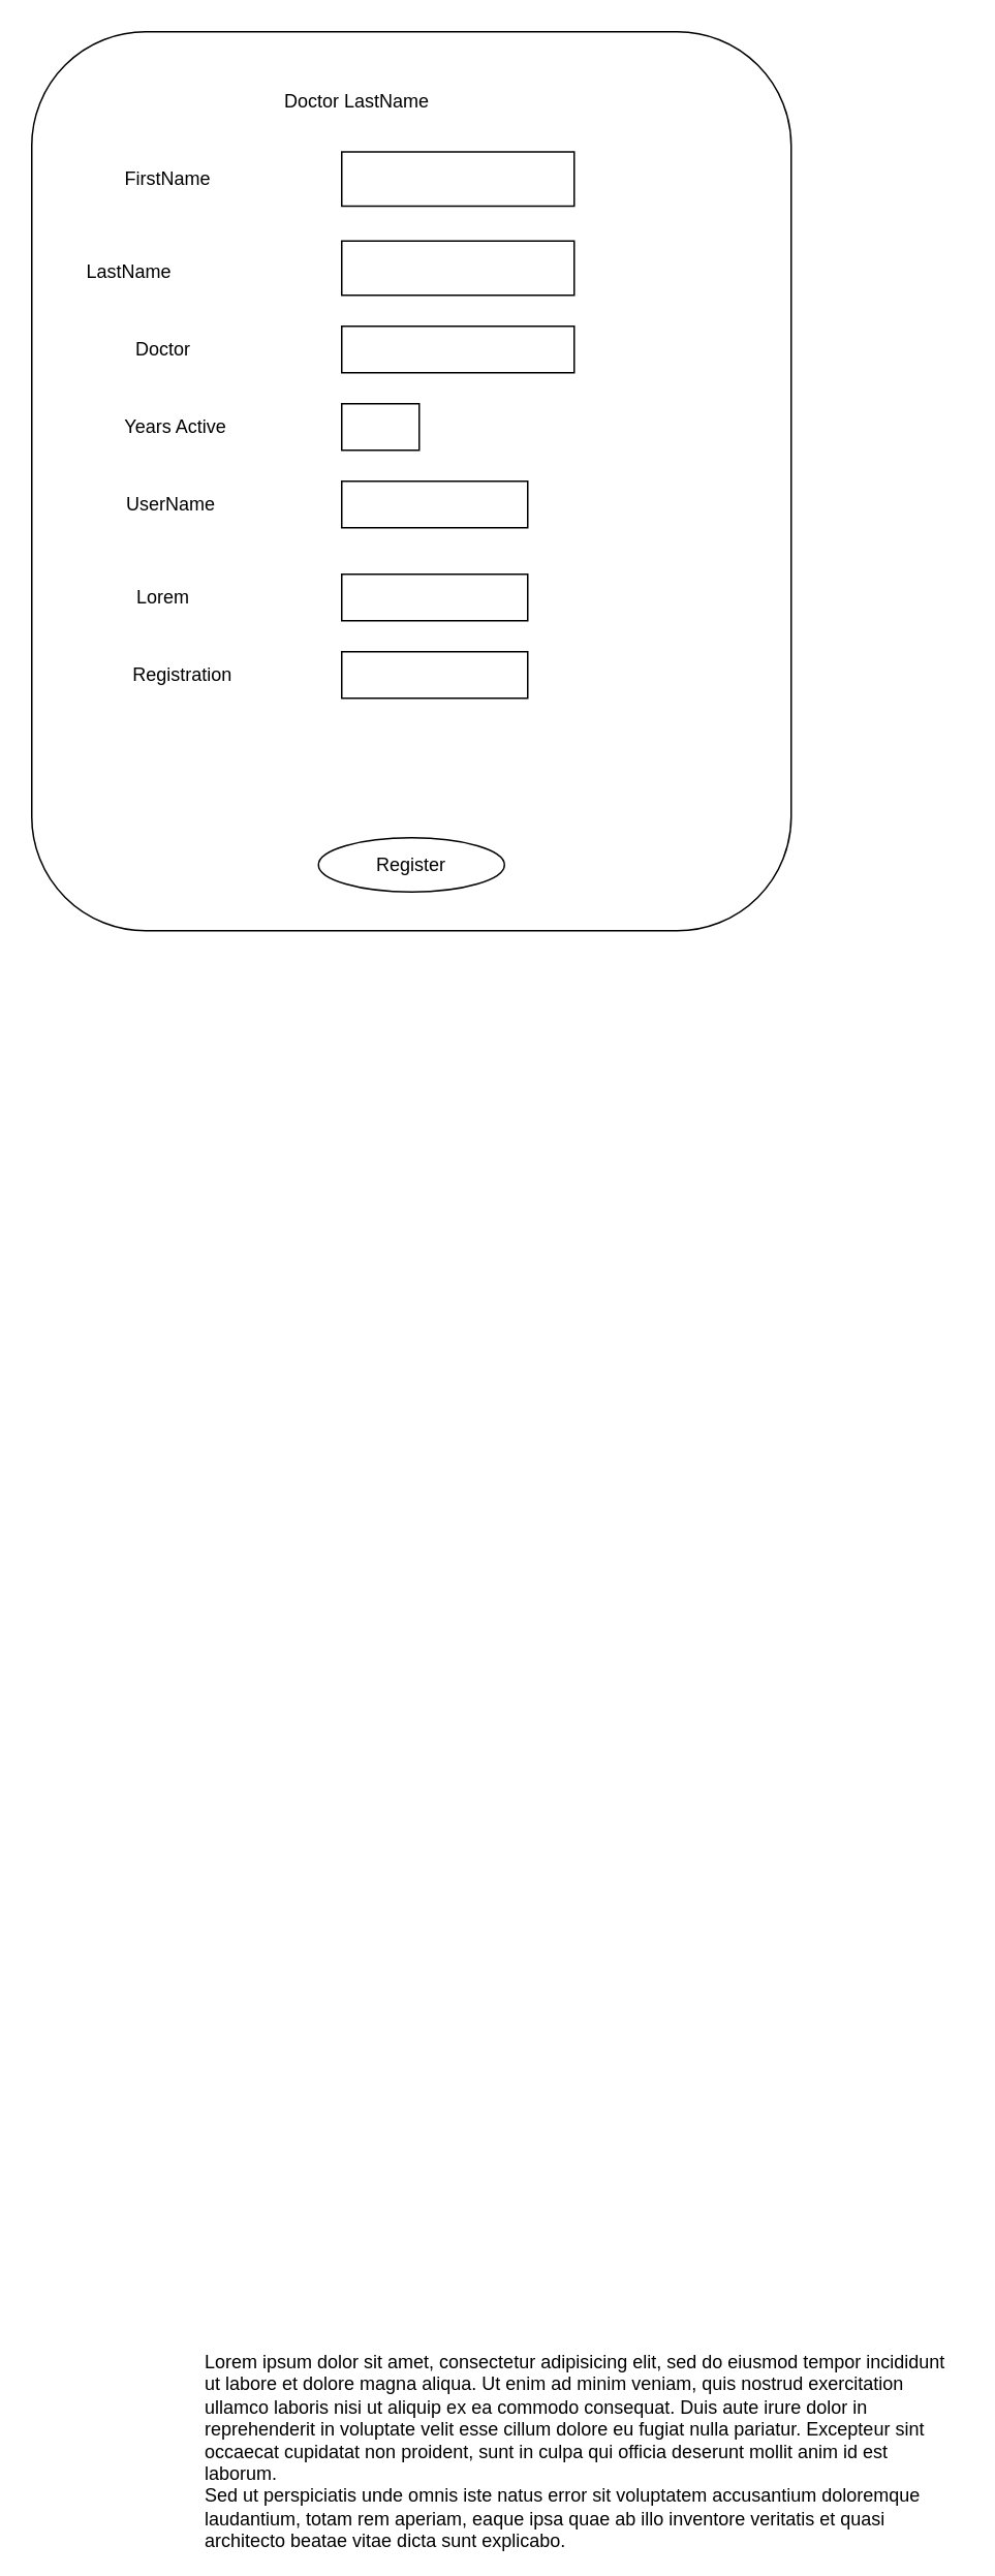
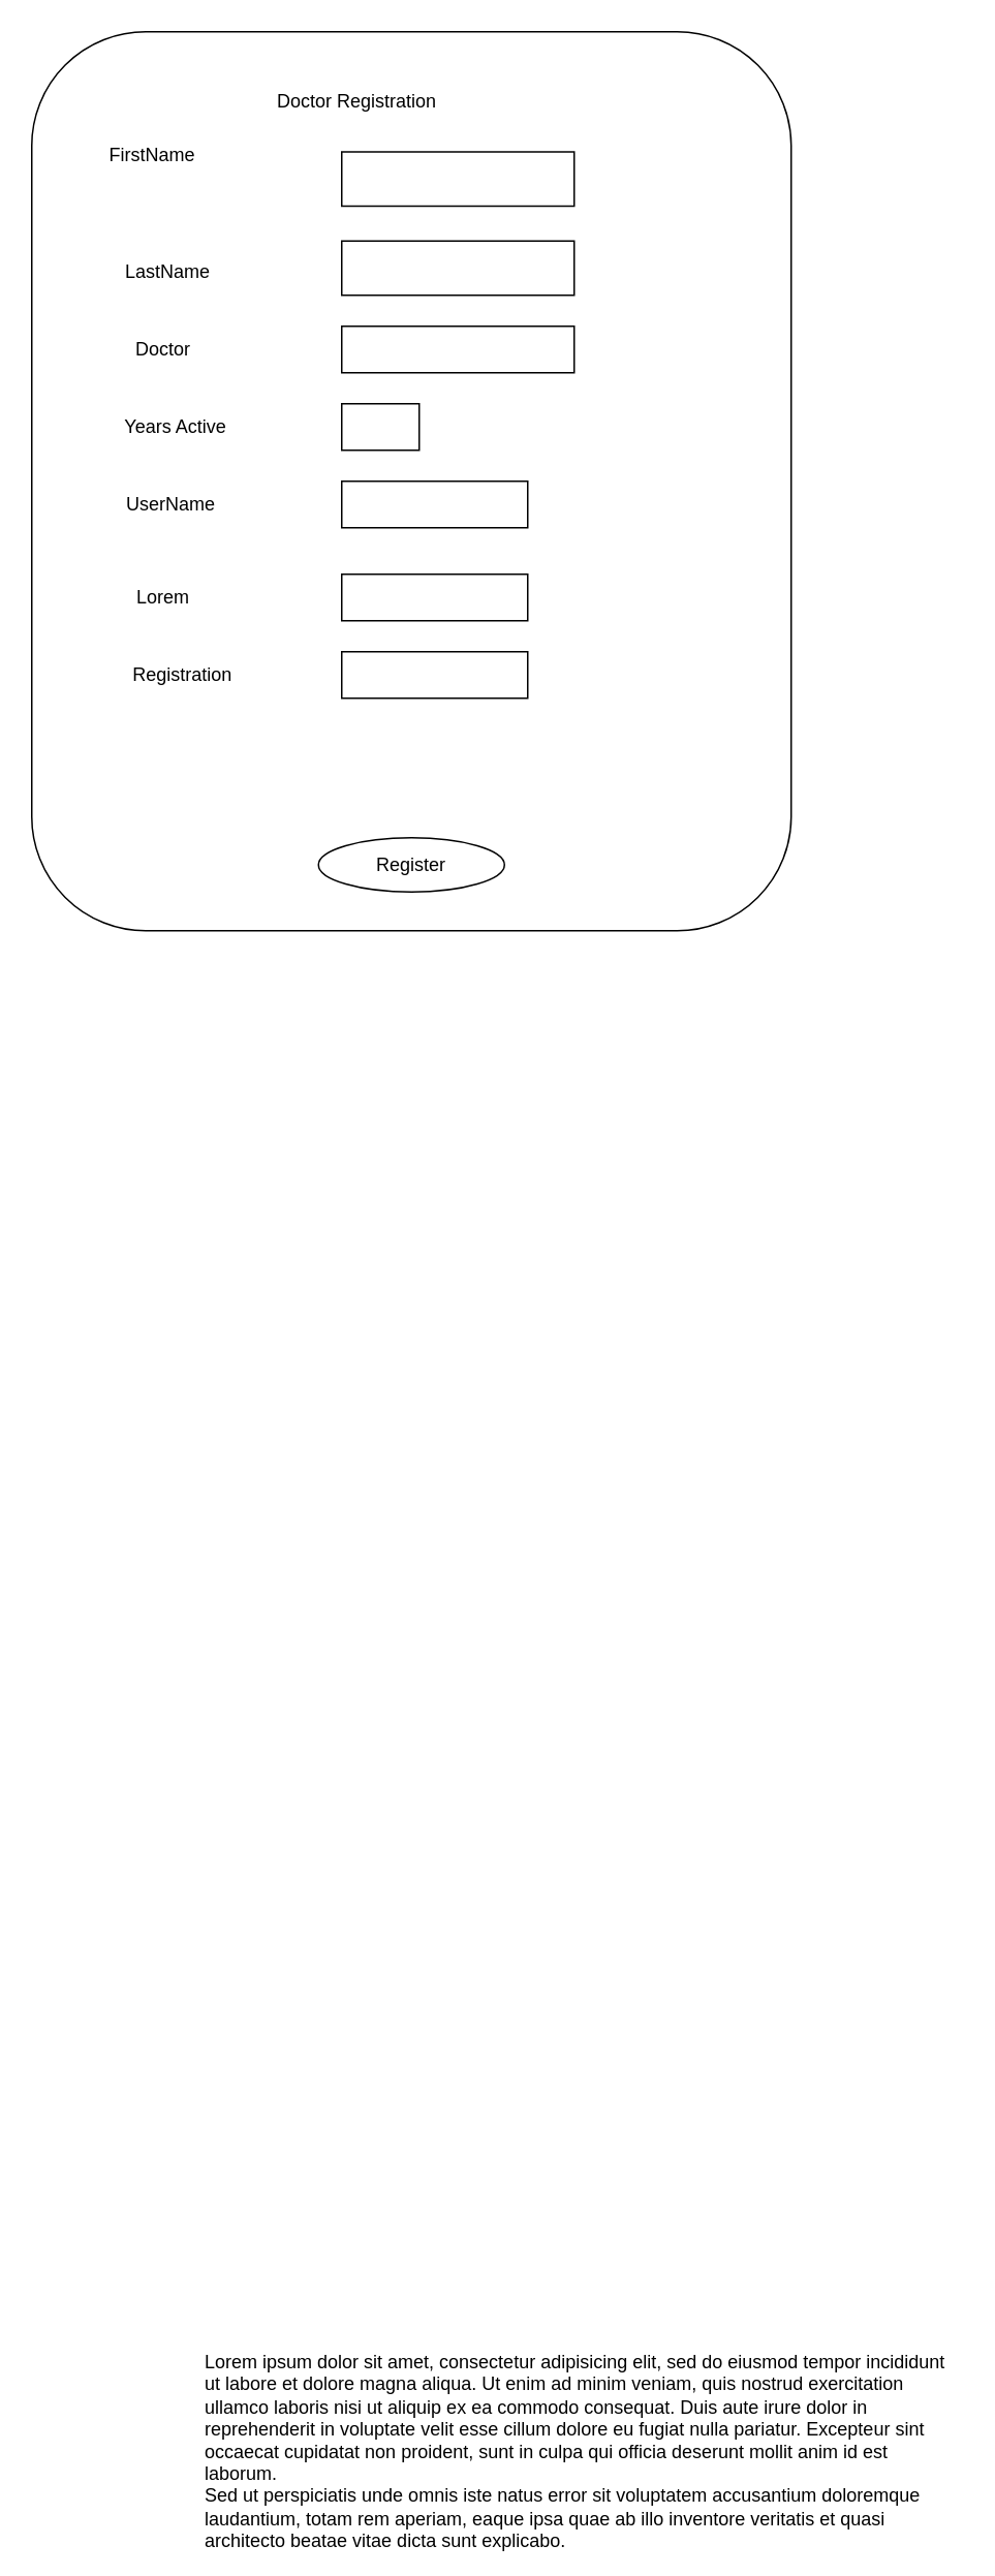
  <mxCell id="0" />
  <mxCell id="1" parent="0" />
  <mxCell id="2" value="" style="rounded=1;whiteSpace=wrap;html=1;" parent="1" vertex="1"><mxGeometry x="20" y="20" width="490" height="580" as="geometry" /></mxCell>
  <mxCell id="3" value="Lorem ipsum dolor sit amet, consectetur adipisicing elit, sed do eiusmod tempor incididunt ut labore et dolore magna aliqua. Ut enim ad minim veniam, quis nostrud exercitation ullamco laboris nisi ut aliquip ex ea commodo consequat. Duis aute irure dolor in reprehenderit in voluptate velit esse cillum dolore eu fugiat nulla pariatur. Excepteur sint occaecat cupidatat non proident, sunt in culpa qui officia deserunt mollit anim id est laborum.&lt;br&gt;Sed ut perspiciatis unde omnis iste natus error sit voluptatem accusantium doloremque laudantium, totam rem aperiam, eaque ipsa quae ab illo inventore veritatis et quasi architecto beatae vitae dicta sunt explicabo.&amp;nbsp;" style="text;spacingTop=-5;whiteSpace=wrap;html=1;align=left;fontSize=12;fontFamily=Helvetica;fillColor=none;strokeColor=none;rounded=0;shadow=1;labelBackgroundColor=none;" parent="1" vertex="1"><mxGeometry x="130" y="1515" width="490" height="125" as="geometry" /></mxCell>
- <mxCell id="4" value="Doctor LastName" style="text;html=1;strokeColor=none;fillColor=none;align=center;verticalAlign=middle;whiteSpace=wrap;rounded=0;" parent="1" vertex="1"><mxGeometry x="165" y="30" width="130" height="70" as="geometry" /></mxCell>
- <mxCell id="5" value="FirstName" style="text;html=1;strokeColor=none;fillColor=none;align=center;verticalAlign=middle;whiteSpace=wrap;rounded=0;" parent="1" vertex="1"><mxGeometry x="48" y="100" width="120" height="30" as="geometry" /></mxCell>
+ <mxCell id="4" value="Doctor Registration" style="text;html=1;strokeColor=none;fillColor=none;align=center;verticalAlign=middle;whiteSpace=wrap;rounded=0;" parent="1" vertex="1"><mxGeometry x="165" y="30" width="130" height="70" as="geometry" /></mxCell>
+ <mxCell id="5" value="FirstName" style="text;html=1;strokeColor=none;fillColor=none;align=center;verticalAlign=middle;whiteSpace=wrap;rounded=0;" parent="1" vertex="1"><mxGeometry x="38" y="85" width="120" height="30" as="geometry" /></mxCell>
  <mxCell id="6" value="Years Active" style="text;html=1;strokeColor=none;fillColor=none;align=center;verticalAlign=middle;whiteSpace=wrap;rounded=0;" parent="1" vertex="1"><mxGeometry x="58" y="260" width="110" height="30" as="geometry" /></mxCell>
  <mxCell id="7" value="" style="rounded=0;whiteSpace=wrap;html=1;" parent="1" vertex="1"><mxGeometry x="220" y="97.5" width="150" height="35" as="geometry" /></mxCell>
  <mxCell id="8" value="" style="rounded=0;whiteSpace=wrap;html=1;" parent="1" vertex="1"><mxGeometry x="220" y="210" width="150" height="30" as="geometry" /></mxCell>
  <mxCell id="9" value="Register" style="ellipse;whiteSpace=wrap;html=1;" parent="1" vertex="1"><mxGeometry x="205" y="540" width="120" height="35" as="geometry" /></mxCell>
  <mxCell id="10" value="Doctor" style="text;html=1;strokeColor=none;fillColor=none;align=center;verticalAlign=middle;whiteSpace=wrap;rounded=0;" parent="1" vertex="1"><mxGeometry x="45" y="210" width="120" height="30" as="geometry" /></mxCell>
- <mxCell id="11" value="LastName" style="text;html=1;strokeColor=none;fillColor=none;align=center;verticalAlign=middle;whiteSpace=wrap;rounded=0;" parent="1" vertex="1"><mxGeometry x="23" y="160" width="120" height="30" as="geometry" /></mxCell>
+ <mxCell id="11" value="LastName" style="text;html=1;strokeColor=none;fillColor=none;align=center;verticalAlign=middle;whiteSpace=wrap;rounded=0;" parent="1" vertex="1"><mxGeometry x="48" y="160" width="120" height="30" as="geometry" /></mxCell>
  <mxCell id="12" value="" style="rounded=0;whiteSpace=wrap;html=1;" parent="1" vertex="1"><mxGeometry x="220" y="155" width="150" height="35" as="geometry" /></mxCell>
  <mxCell id="13" value="" style="rounded=0;whiteSpace=wrap;html=1;" parent="1" vertex="1"><mxGeometry x="220" y="260" width="50" height="30" as="geometry" /></mxCell>
  <mxCell id="14" value="" style="rounded=0;whiteSpace=wrap;html=1;" parent="1" vertex="1"><mxGeometry x="220" y="310" width="120" height="30" as="geometry" /></mxCell>
  <mxCell id="15" value="UserName" style="text;html=1;strokeColor=none;fillColor=none;align=center;verticalAlign=middle;whiteSpace=wrap;rounded=0;" parent="1" vertex="1"><mxGeometry x="80" y="310" width="60" height="30" as="geometry" /></mxCell>
  <mxCell id="16" value="Lorem" style="text;html=1;strokeColor=none;fillColor=none;align=center;verticalAlign=middle;whiteSpace=wrap;rounded=0;" parent="1" vertex="1"><mxGeometry x="75" y="370" width="60" height="30" as="geometry" /></mxCell>
  <mxCell id="17" value="" style="rounded=0;whiteSpace=wrap;html=1;" parent="1" vertex="1"><mxGeometry x="220" y="370" width="120" height="30" as="geometry" /></mxCell>
  <mxCell id="18" value="Registration" style="text;html=1;strokeColor=none;fillColor=none;align=center;verticalAlign=middle;whiteSpace=wrap;rounded=0;" parent="1" vertex="1"><mxGeometry x="70" y="420" width="95" height="30" as="geometry" /></mxCell>
  <mxCell id="19" value="" style="rounded=0;whiteSpace=wrap;html=1;" parent="1" vertex="1"><mxGeometry x="220" y="420" width="120" height="30" as="geometry" /></mxCell>
